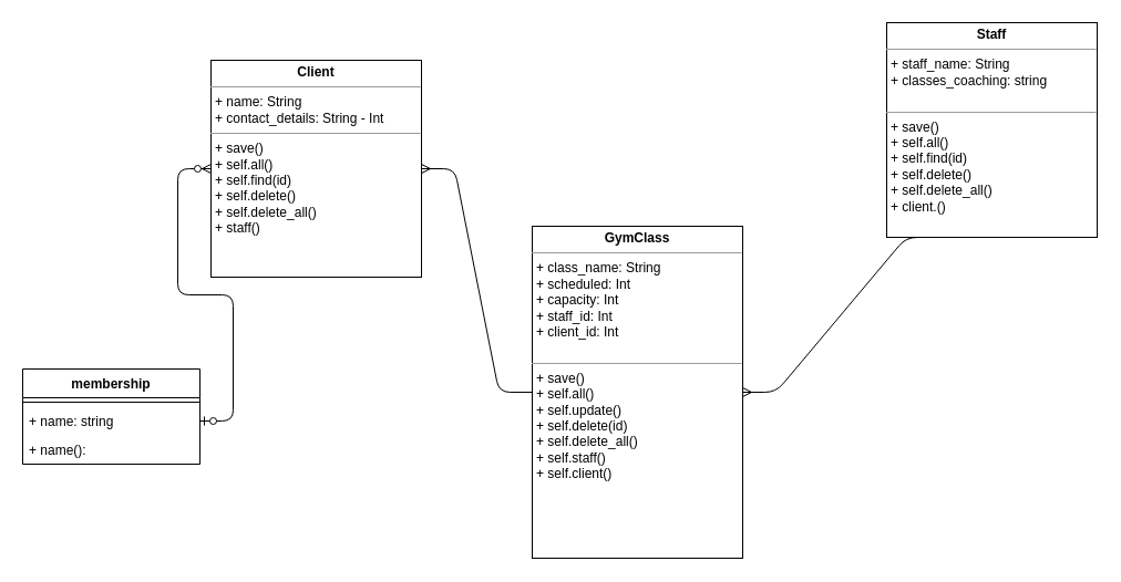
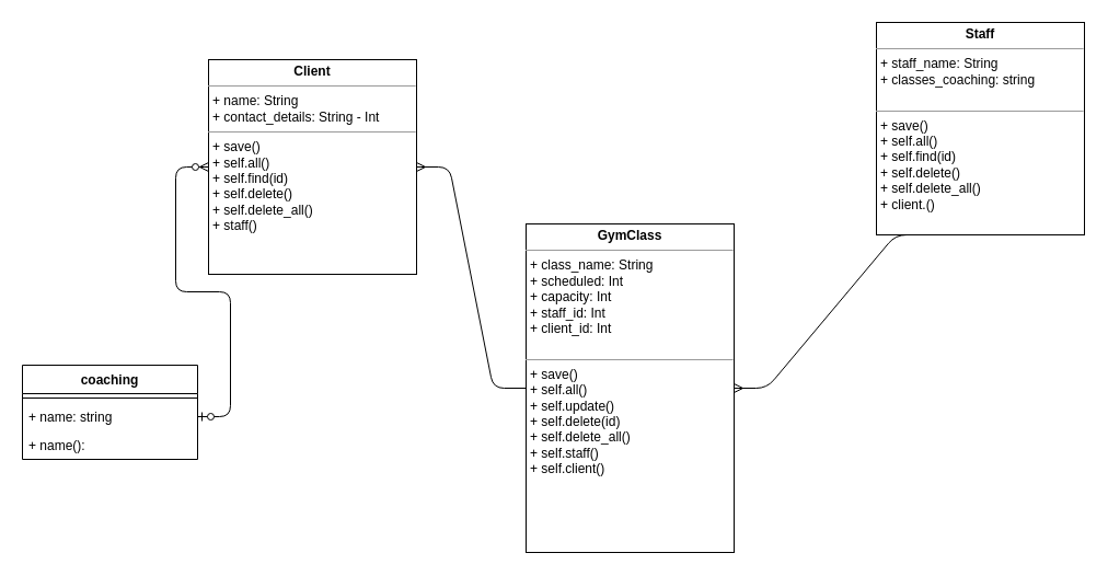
  <mxCell id="0" />
  <mxCell id="1" parent="0" />
  <mxCell id="2" value="&lt;p style=&quot;margin: 0px ; margin-top: 4px ; text-align: center&quot;&gt;&lt;b&gt;Staff&lt;/b&gt;&lt;/p&gt;&lt;hr size=&quot;1&quot;&gt;&lt;p style=&quot;margin: 0px ; margin-left: 4px&quot;&gt;+ staff_name: String&lt;br&gt;+ classes_coaching: string&lt;/p&gt;&lt;p style=&quot;margin: 0px ; margin-left: 4px&quot;&gt;&lt;br&gt;&lt;/p&gt;&lt;hr size=&quot;1&quot;&gt;&lt;p style=&quot;margin: 0px ; margin-left: 4px&quot;&gt;+ save()&lt;br&gt;+ self.all()&lt;/p&gt;&lt;p style=&quot;margin: 0px ; margin-left: 4px&quot;&gt;+ self.find(id)&lt;br&gt;+ self.delete()&lt;br&gt;&lt;/p&gt;&lt;p style=&quot;margin: 0px ; margin-left: 4px&quot;&gt;+ self.delete_all()&lt;br&gt;+ client.()&lt;br&gt;&lt;/p&gt;" style="verticalAlign=top;align=left;overflow=fill;fontSize=12;fontFamily=Helvetica;html=1;" vertex="1" parent="1"><mxGeometry x="800" y="20" width="190" height="194" as="geometry" /></mxCell>
  <mxCell id="3" value="&lt;p style=&quot;margin: 0px ; margin-top: 4px ; text-align: center&quot;&gt;&lt;b&gt;Client&lt;/b&gt;&lt;/p&gt;&lt;hr size=&quot;1&quot;&gt;&lt;p style=&quot;margin: 0px ; margin-left: 4px&quot;&gt;+ name: String&lt;br&gt;&lt;/p&gt;&lt;p style=&quot;margin: 0px ; margin-left: 4px&quot;&gt;+ contact_details: String - Int&lt;/p&gt;&lt;hr size=&quot;1&quot;&gt;&lt;p style=&quot;margin: 0px ; margin-left: 4px&quot;&gt;+ save()&lt;br&gt;+ self.all()&lt;/p&gt;&lt;p style=&quot;margin: 0px ; margin-left: 4px&quot;&gt;+ self.find(id)&lt;br&gt;+ self.delete()&lt;br&gt;&lt;/p&gt;&lt;p style=&quot;margin: 0px ; margin-left: 4px&quot;&gt;+ self.delete_all()&lt;br&gt;+ staff()&lt;br&gt;&lt;/p&gt;&lt;p style=&quot;margin: 0px ; margin-left: 4px&quot;&gt;&lt;br&gt;&lt;/p&gt;" style="verticalAlign=top;align=left;overflow=fill;fontSize=12;fontFamily=Helvetica;html=1;" vertex="1" parent="1"><mxGeometry x="190" y="54" width="190" height="196" as="geometry" /></mxCell>
- <mxCell id="4" value="membership" style="swimlane;fontStyle=1;align=center;verticalAlign=top;childLayout=stackLayout;horizontal=1;startSize=26;horizontalStack=0;resizeParent=1;resizeParentMax=0;resizeLast=0;collapsible=1;marginBottom=0;" vertex="1" parent="1"><mxGeometry x="20" y="333" width="160" height="86" as="geometry" /></mxCell>
+ <mxCell id="4" value="coaching" style="swimlane;fontStyle=1;align=center;verticalAlign=top;childLayout=stackLayout;horizontal=1;startSize=26;horizontalStack=0;resizeParent=1;resizeParentMax=0;resizeLast=0;collapsible=1;marginBottom=0;" vertex="1" parent="1"><mxGeometry x="20" y="333" width="160" height="86" as="geometry" /></mxCell>
  <mxCell id="5" value="" style="line;strokeWidth=1;fillColor=none;align=left;verticalAlign=middle;spacingTop=-1;spacingLeft=3;spacingRight=3;rotatable=0;labelPosition=right;points=[];portConstraint=eastwest;" vertex="1" parent="4"><mxGeometry y="26" width="160" height="8" as="geometry" /></mxCell>
  <mxCell id="6" value="+ name: string" style="text;strokeColor=none;fillColor=none;align=left;verticalAlign=top;spacingLeft=4;spacingRight=4;overflow=hidden;rotatable=0;points=[[0,0.5],[1,0.5]];portConstraint=eastwest;" vertex="1" parent="4"><mxGeometry y="34" width="160" height="26" as="geometry" /></mxCell>
  <mxCell id="7" value="+ name():" style="text;strokeColor=none;fillColor=none;align=left;verticalAlign=top;spacingLeft=4;spacingRight=4;overflow=hidden;rotatable=0;points=[[0,0.5],[1,0.5]];portConstraint=eastwest;" vertex="1" parent="4"><mxGeometry y="60" width="160" height="26" as="geometry" /></mxCell>
  <mxCell id="8" value="" style="edgeStyle=entityRelationEdgeStyle;fontSize=12;html=1;endArrow=ERmany;exitX=0;exitY=0.5;exitDx=0;exitDy=0;" edge="1" parent="1" source="9" target="3"><mxGeometry width="100" height="100" relative="1" as="geometry"><mxPoint x="515" y="234" as="sourcePoint" /><mxPoint x="340" y="264" as="targetPoint" /></mxGeometry></mxCell>
  <mxCell id="9" value="&lt;p style=&quot;margin: 0px ; margin-top: 4px ; text-align: center&quot;&gt;&lt;b&gt;GymClass&lt;/b&gt;&lt;/p&gt;&lt;hr size=&quot;1&quot;&gt;&lt;p style=&quot;margin: 0px ; margin-left: 4px&quot;&gt;+ class_name: String&lt;/p&gt;&lt;p style=&quot;margin: 0px ; margin-left: 4px&quot;&gt;+ scheduled: Int&lt;br&gt;+ capacity: Int&lt;/p&gt;&lt;p style=&quot;margin: 0px ; margin-left: 4px&quot;&gt;+ staff_id: Int&lt;br&gt;&lt;/p&gt;&lt;p style=&quot;margin: 0px ; margin-left: 4px&quot;&gt;+ client_id: Int&lt;/p&gt;&lt;p style=&quot;margin: 0px ; margin-left: 4px&quot;&gt;&lt;br&gt;&lt;/p&gt;&lt;hr size=&quot;1&quot;&gt;&lt;p style=&quot;margin: 0px ; margin-left: 4px&quot;&gt;+ save&lt;span&gt;()&lt;/span&gt;&lt;/p&gt;&lt;p style=&quot;margin: 0px ; margin-left: 4px&quot;&gt;+ self.all()&lt;/p&gt;&lt;p style=&quot;margin: 0px ; margin-left: 4px&quot;&gt;+ self.update()&lt;br&gt;&lt;/p&gt;&lt;p style=&quot;margin: 0px ; margin-left: 4px&quot;&gt;+ self.delete(id)&lt;br&gt;&lt;/p&gt;&lt;p style=&quot;margin: 0px ; margin-left: 4px&quot;&gt;+ self.delete_all()&lt;br&gt;&lt;/p&gt;&lt;p style=&quot;margin: 0px ; margin-left: 4px&quot;&gt;+ self.staff()&lt;br&gt;&lt;/p&gt;&lt;p style=&quot;margin: 0px ; margin-left: 4px&quot;&gt;+ self.client()&lt;br&gt;&lt;/p&gt;" style="verticalAlign=top;align=left;overflow=fill;fontSize=12;fontFamily=Helvetica;html=1;" vertex="1" parent="1"><mxGeometry x="480" y="204" width="190" height="300" as="geometry" /></mxCell>
  <mxCell id="10" value="" style="edgeStyle=entityRelationEdgeStyle;fontSize=12;html=1;endArrow=ERmany;exitX=0.25;exitY=1;exitDx=0;exitDy=0;" edge="1" parent="1" source="2" target="9"><mxGeometry width="100" height="100" relative="1" as="geometry"><mxPoint x="750" y="376" as="sourcePoint" /><mxPoint x="740" y="344" as="targetPoint" /></mxGeometry></mxCell>
  <mxCell id="11" value="" style="edgeStyle=entityRelationEdgeStyle;fontSize=12;html=1;endArrow=ERzeroToMany;startArrow=ERzeroToOne;exitX=1;exitY=0.5;exitDx=0;exitDy=0;" edge="1" parent="1" source="6" target="3"><mxGeometry width="100" height="100" relative="1" as="geometry"><mxPoint x="50" y="397.5" as="sourcePoint" /><mxPoint x="150" y="297.5" as="targetPoint" /></mxGeometry></mxCell>
